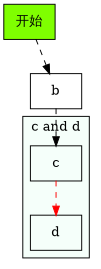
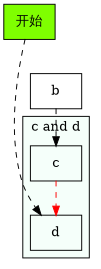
  digraph {
    node [shape=record]
    edge [style=dashed]
    c
    d
    "开始" [color=black fillcolor=chartreuse style=filled]
    b
    subgraph cluster_1 {
      bgcolor=mintcream
      label="c and d"
      c
      d
    }
    c -> d [color=red]
-   "开始" -> b
+   "开始" -> d
    b -> c
  }
